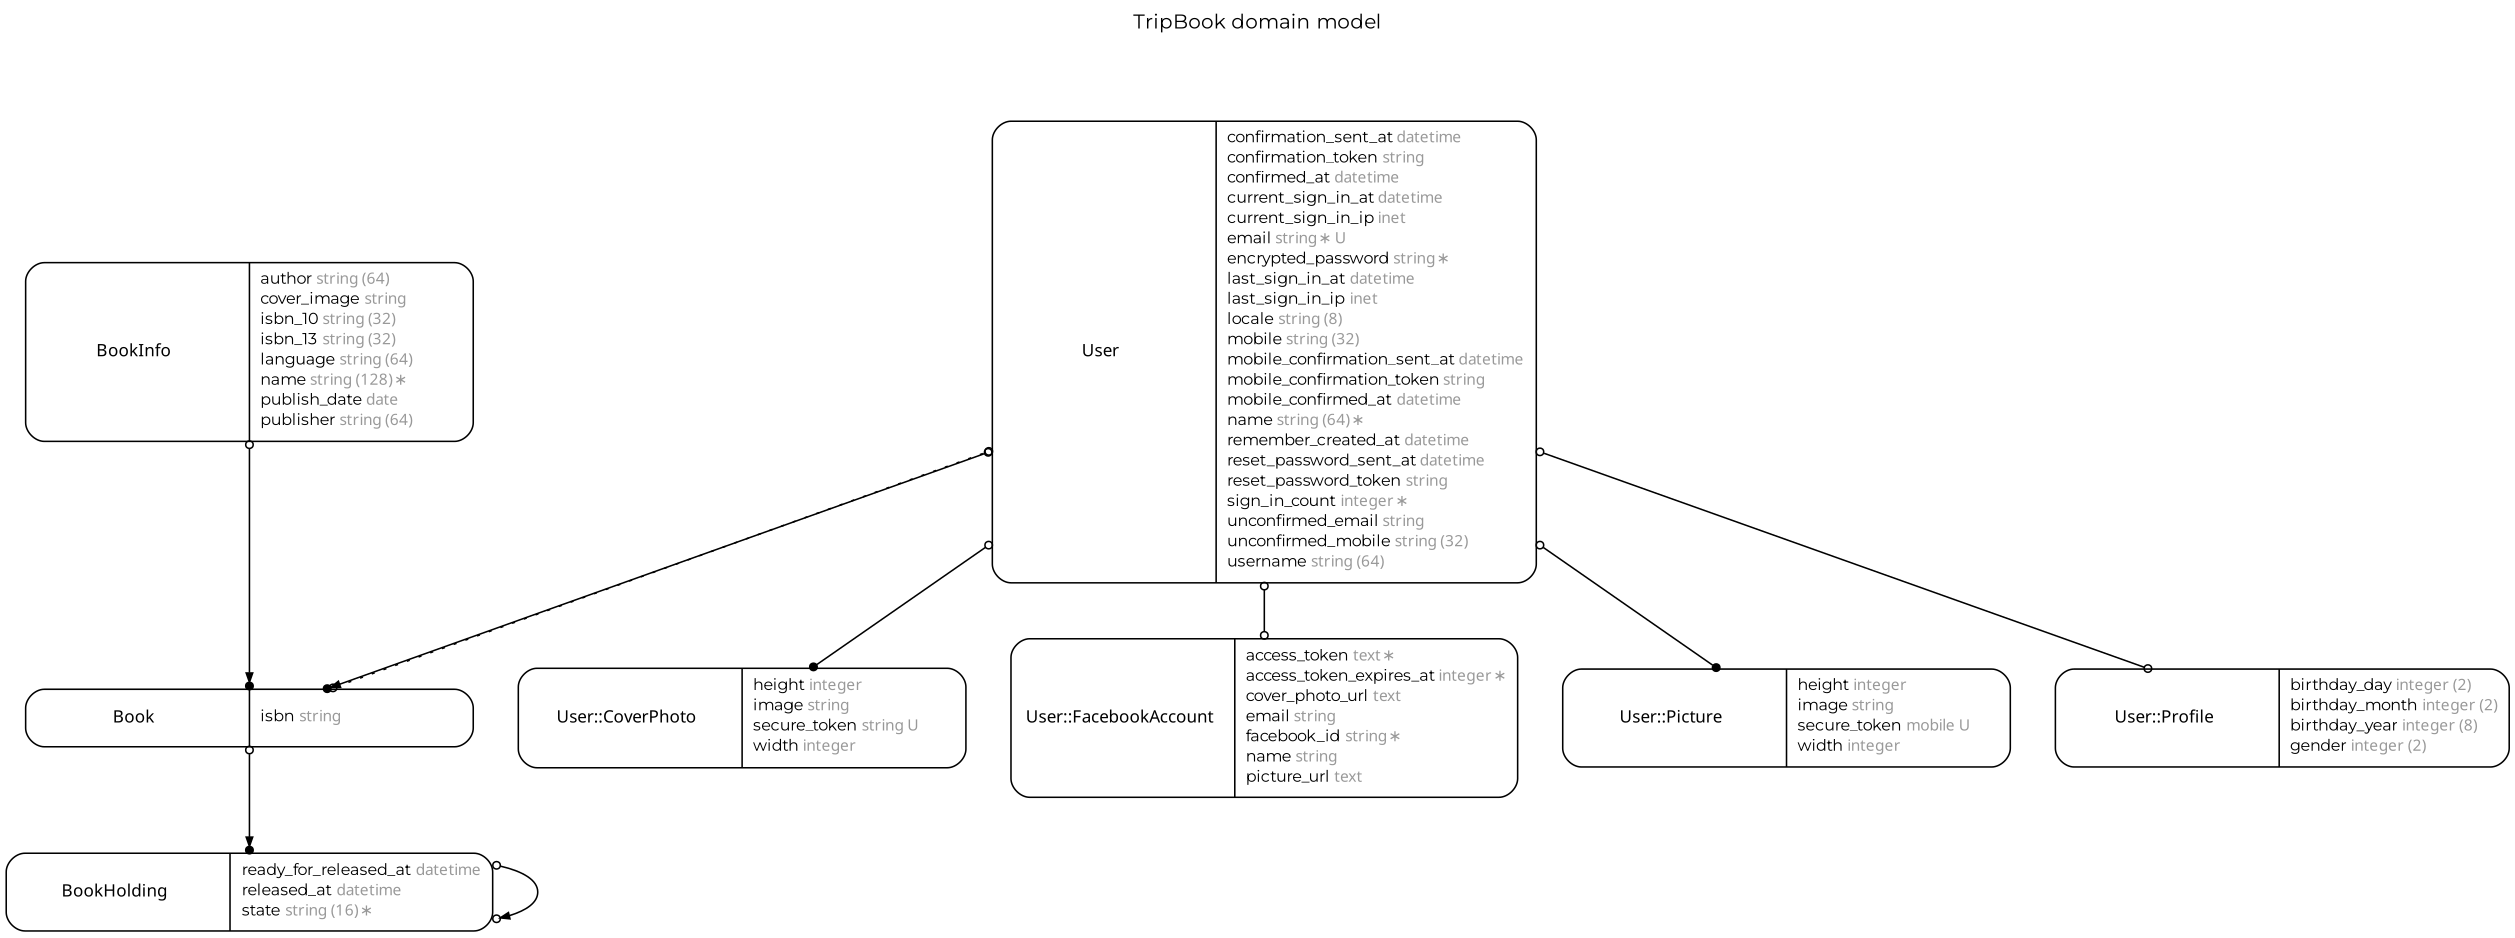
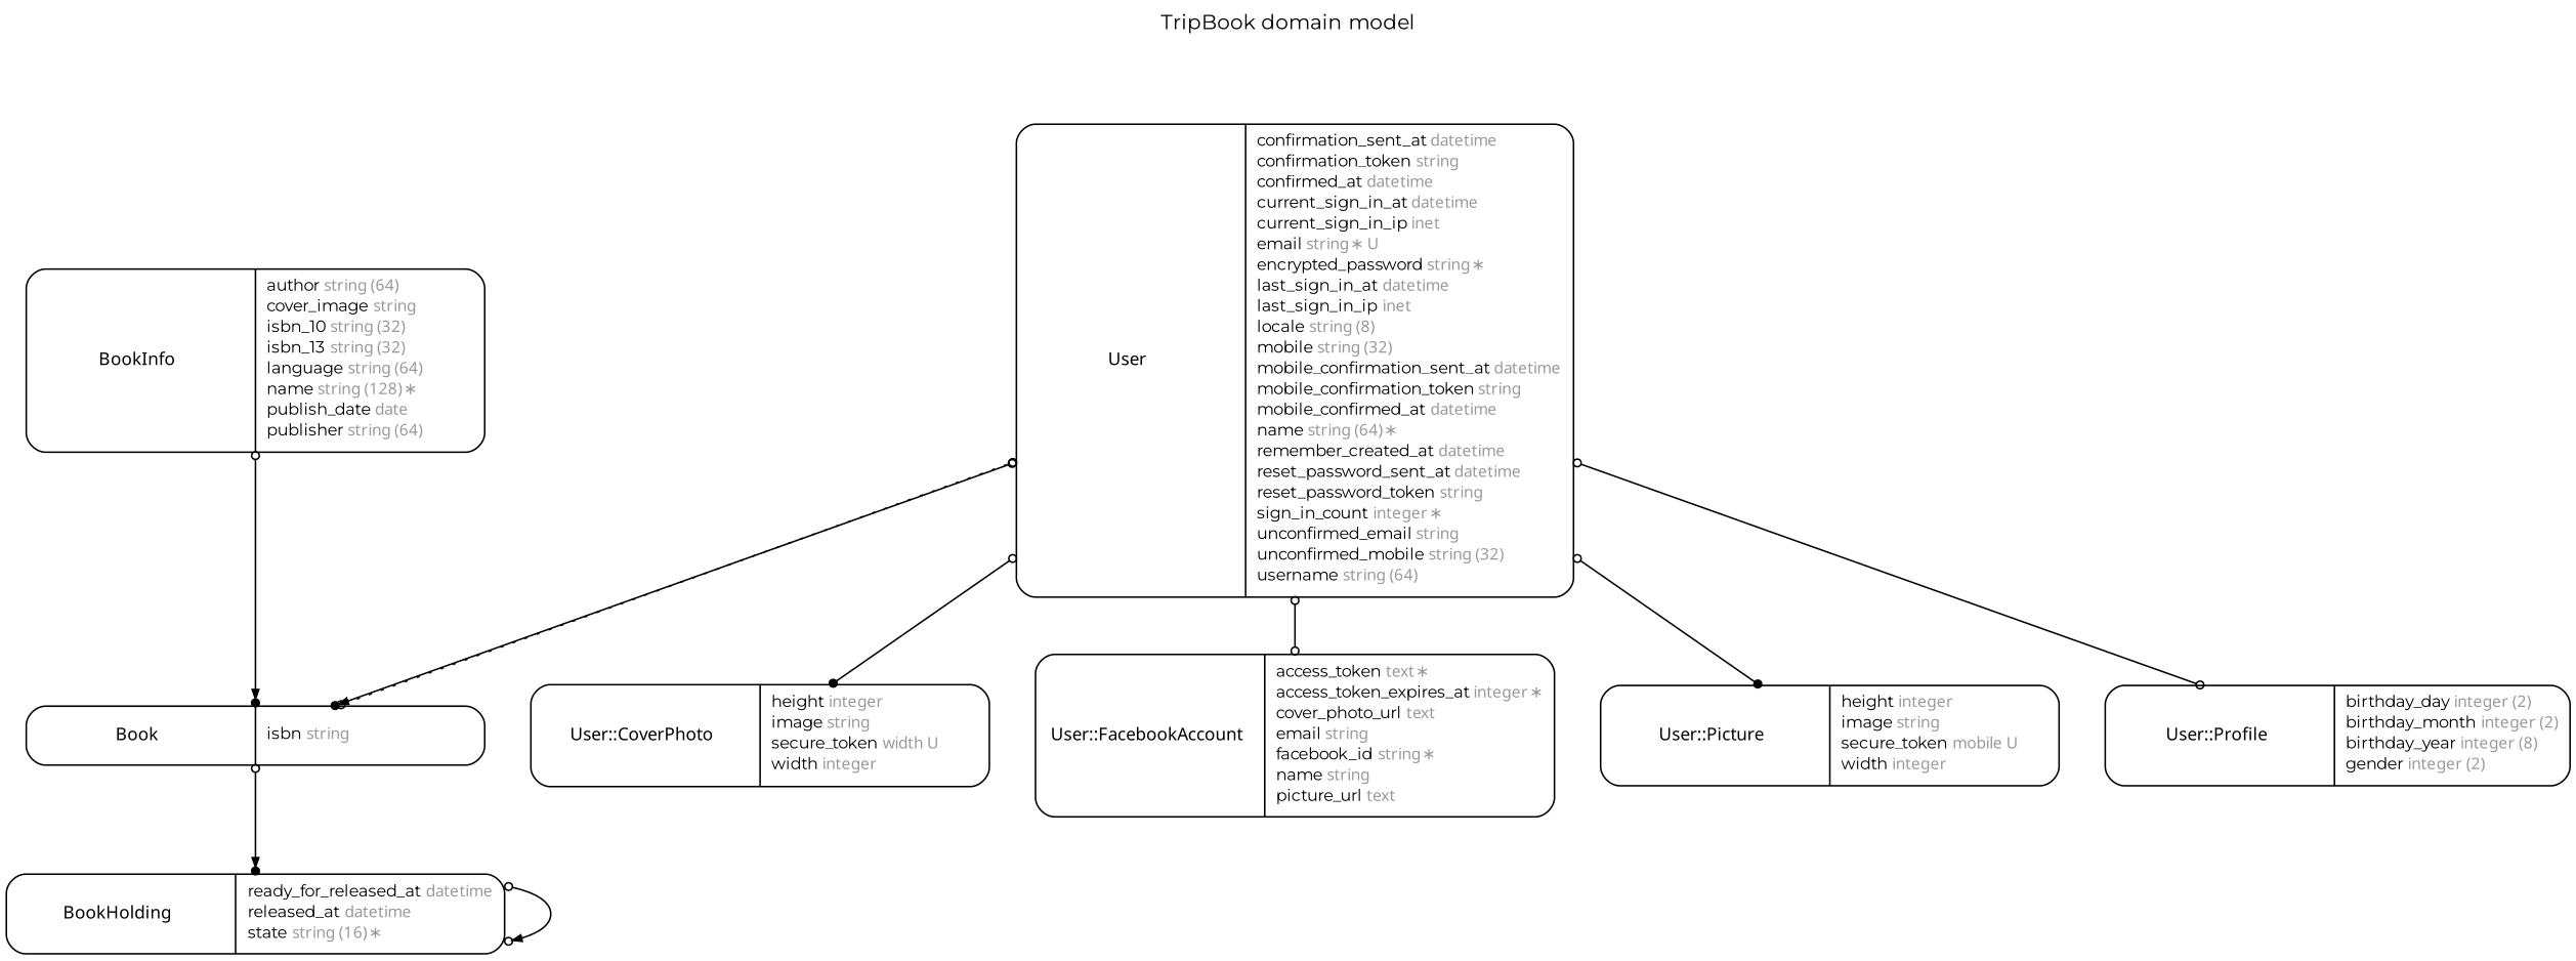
  digraph {
    concentrate=true
    fontname=Montserrat
    fontsize=13
    label="TripBook domain model\n\n"
    labelloc=t
    nodesep=0.4
    rankdir=TB
    ranksep=0.5
    node [fontname=Montserrat fontsize=10 margin="0.07,0.05" penwidth=1.0 shape=Mrecord]
    edge [arrowhead=dotnormal arrowsize=0.6 arrowtail=odot dir=both fontname=Montserrat fontsize=7 labelangle=32 labeldistance=1.8 penwidth=1.0 weight=2]
    n1 [label=<<table border="0" align="center" cellspacing="0.5" cellpadding="0" width="134">   <tr><td align="center" valign="bottom" width="130"><font face="Arial BoldMT" point-size="11">Book</font></td></tr> </table> | <table border="0" align="left" cellspacing="2" cellpadding="0" width="134">   <tr><td align="left" width="130" port="isbn">isbn <font face="Arial ItalicMT" color="grey60">string</font></td></tr> </table> >]
    n2 [label=<<table border="0" align="center" cellspacing="0.5" cellpadding="0" width="134">   <tr><td align="center" valign="bottom" width="130"><font face="Arial BoldMT" point-size="11">BookHolding</font></td></tr> </table> | <table border="0" align="left" cellspacing="2" cellpadding="0" width="134">   <tr><td align="left" width="130" port="ready_for_released_at">ready_for_released_at <font face="Arial ItalicMT" color="grey60">datetime</font></td></tr>   <tr><td align="left" width="130" port="released_at">released_at <font face="Arial ItalicMT" color="grey60">datetime</font></td></tr>   <tr><td align="left" width="130" port="state">state <font face="Arial ItalicMT" color="grey60">string (16) ∗</font></td></tr> </table> >]
    n3 [label=<<table border="0" align="center" cellspacing="0.5" cellpadding="0" width="134">   <tr><td align="center" valign="bottom" width="130"><font face="Arial BoldMT" point-size="11">User</font></td></tr> </table> | <table border="0" align="left" cellspacing="2" cellpadding="0" width="134">   <tr><td align="left" width="130" port="confirmation_sent_at">confirmation_sent_at <font face="Arial ItalicMT" color="grey60">datetime</font></td></tr>   <tr><td align="left" width="130" port="confirmation_token">confirmation_token <font face="Arial ItalicMT" color="grey60">string</font></td></tr>   <tr><td align="left" width="130" port="confirmed_at">confirmed_at <font face="Arial ItalicMT" color="grey60">datetime</font></td></tr>   <tr><td align="left" width="130" port="current_sign_in_at">current_sign_in_at <font face="Arial ItalicMT" color="grey60">datetime</font></td></tr>   <tr><td align="left" width="130" port="current_sign_in_ip">current_sign_in_ip <font face="Arial ItalicMT" color="grey60">inet</font></td></tr>   <tr><td align="left" width="130" port="email">email <font face="Arial ItalicMT" color="grey60">string ∗ U</font></td></tr>   <tr><td align="left" width="130" port="encrypted_password">encrypted_password <font face="Arial ItalicMT" color="grey60">string ∗</font></td></tr>   <tr><td align="left" width="130" port="last_sign_in_at">last_sign_in_at <font face="Arial ItalicMT" color="grey60">datetime</font></td></tr>   <tr><td align="left" width="130" port="last_sign_in_ip">last_sign_in_ip <font face="Arial ItalicMT" color="grey60">inet</font></td></tr>   <tr><td align="left" width="130" port="locale">locale <font face="Arial ItalicMT" color="grey60">string (8)</font></td></tr>   <tr><td align="left" width="130" port="mobile">mobile <font face="Arial ItalicMT" color="grey60">string (32)</font></td></tr>   <tr><td align="left" width="130" port="mobile_confirmation_sent_at">mobile_confirmation_sent_at <font face="Arial ItalicMT" color="grey60">datetime</font></td></tr>   <tr><td align="left" width="130" port="mobile_confirmation_token">mobile_confirmation_token <font face="Arial ItalicMT" color="grey60">string</font></td></tr>   <tr><td align="left" width="130" port="mobile_confirmed_at">mobile_confirmed_at <font face="Arial ItalicMT" color="grey60">datetime</font></td></tr>   <tr><td align="left" width="130" port="name">name <font face="Arial ItalicMT" color="grey60">string (64) ∗</font></td></tr>   <tr><td align="left" width="130" port="remember_created_at">remember_created_at <font face="Arial ItalicMT" color="grey60">datetime</font></td></tr>   <tr><td align="left" width="130" port="reset_password_sent_at">reset_password_sent_at <font face="Arial ItalicMT" color="grey60">datetime</font></td></tr>   <tr><td align="left" width="130" port="reset_password_token">reset_password_token <font face="Arial ItalicMT" color="grey60">string</font></td></tr>   <tr><td align="left" width="130" port="sign_in_count">sign_in_count <font face="Arial ItalicMT" color="grey60">integer ∗</font></td></tr>   <tr><td align="left" width="130" port="unconfirmed_email">unconfirmed_email <font face="Arial ItalicMT" color="grey60">string</font></td></tr>   <tr><td align="left" width="130" port="unconfirmed_mobile">unconfirmed_mobile <font face="Arial ItalicMT" color="grey60">string (32)</font></td></tr>   <tr><td align="left" width="130" port="username">username <font face="Arial ItalicMT" color="grey60">string (64)</font></td></tr> </table> >]
-   n4 [label=<<table border="0" align="center" cellspacing="0.5" cellpadding="0" width="134">   <tr><td align="center" valign="bottom" width="130"><font face="Arial BoldMT" point-size="11">User::CoverPhoto</font></td></tr> </table> | <table border="0" align="left" cellspacing="2" cellpadding="0" width="134">   <tr><td align="left" width="130" port="height">height <font face="Arial ItalicMT" color="grey60">integer</font></td></tr>   <tr><td align="left" width="130" port="image">image <font face="Arial ItalicMT" color="grey60">string</font></td></tr>   <tr><td align="left" width="130" port="secure_token">secure_token <font face="Arial ItalicMT" color="grey60">string U</font></td></tr>   <tr><td align="left" width="130" port="width">width <font face="Arial ItalicMT" color="grey60">integer</font></td></tr> </table> >]
+   n4 [label=<<table border="0" align="center" cellspacing="0.5" cellpadding="0" width="134">   <tr><td align="center" valign="bottom" width="130"><font face="Arial BoldMT" point-size="11">User::CoverPhoto</font></td></tr> </table> | <table border="0" align="left" cellspacing="2" cellpadding="0" width="134">   <tr><td align="left" width="130" port="height">height <font face="Arial ItalicMT" color="grey60">integer</font></td></tr>   <tr><td align="left" width="130" port="image">image <font face="Arial ItalicMT" color="grey60">string</font></td></tr>   <tr><td align="left" width="130" port="secure_token">secure_token <font face="Arial ItalicMT" color="grey60">width U</font></td></tr>   <tr><td align="left" width="130" port="width">width <font face="Arial ItalicMT" color="grey60">integer</font></td></tr> </table> >]
    n5 [label=<<table border="0" align="center" cellspacing="0.5" cellpadding="0" width="134">   <tr><td align="center" valign="bottom" width="130"><font face="Arial BoldMT" point-size="11">User::FacebookAccount</font></td></tr> </table> | <table border="0" align="left" cellspacing="2" cellpadding="0" width="134">   <tr><td align="left" width="130" port="access_token">access_token <font face="Arial ItalicMT" color="grey60">text ∗</font></td></tr>   <tr><td align="left" width="130" port="access_token_expires_at">access_token_expires_at <font face="Arial ItalicMT" color="grey60">integer ∗</font></td></tr>   <tr><td align="left" width="130" port="cover_photo_url">cover_photo_url <font face="Arial ItalicMT" color="grey60">text</font></td></tr>   <tr><td align="left" width="130" port="email">email <font face="Arial ItalicMT" color="grey60">string</font></td></tr>   <tr><td align="left" width="130" port="facebook_id">facebook_id <font face="Arial ItalicMT" color="grey60">string ∗</font></td></tr>   <tr><td align="left" width="130" port="name">name <font face="Arial ItalicMT" color="grey60">string</font></td></tr>   <tr><td align="left" width="130" port="picture_url">picture_url <font face="Arial ItalicMT" color="grey60">text</font></td></tr> </table> >]
    n6 [label=<<table border="0" align="center" cellspacing="0.5" cellpadding="0" width="134">   <tr><td align="center" valign="bottom" width="130"><font face="Arial BoldMT" point-size="11">User::Picture</font></td></tr> </table> | <table border="0" align="left" cellspacing="2" cellpadding="0" width="134">   <tr><td align="left" width="130" port="height">height <font face="Arial ItalicMT" color="grey60">integer</font></td></tr>   <tr><td align="left" width="130" port="image">image <font face="Arial ItalicMT" color="grey60">string</font></td></tr>   <tr><td align="left" width="130" port="secure_token">secure_token <font face="Arial ItalicMT" color="grey60">mobile U</font></td></tr>   <tr><td align="left" width="130" port="width">width <font face="Arial ItalicMT" color="grey60">integer</font></td></tr> </table> >]
    n7 [label=<<table border="0" align="center" cellspacing="0.5" cellpadding="0" width="134">   <tr><td align="center" valign="bottom" width="130"><font face="Arial BoldMT" point-size="11">User::Profile</font></td></tr> </table> | <table border="0" align="left" cellspacing="2" cellpadding="0" width="134">   <tr><td align="left" width="130" port="birthday_day">birthday_day <font face="Arial ItalicMT" color="grey60">integer (2)</font></td></tr>   <tr><td align="left" width="130" port="birthday_month">birthday_month <font face="Arial ItalicMT" color="grey60">integer (2)</font></td></tr>   <tr><td align="left" width="130" port="birthday_year">birthday_year <font face="Arial ItalicMT" color="grey60">integer (8)</font></td></tr>   <tr><td align="left" width="130" port="gender">gender <font face="Arial ItalicMT" color="grey60">integer (2)</font></td></tr> </table> >]
    n8 [label=<<table border="0" align="center" cellspacing="0.5" cellpadding="0" width="134">   <tr><td align="center" valign="bottom" width="130"><font face="Arial BoldMT" point-size="11">BookInfo</font></td></tr> </table> | <table border="0" align="left" cellspacing="2" cellpadding="0" width="134">   <tr><td align="left" width="130" port="author">author <font face="Arial ItalicMT" color="grey60">string (64)</font></td></tr>   <tr><td align="left" width="130" port="cover_image">cover_image <font face="Arial ItalicMT" color="grey60">string</font></td></tr>   <tr><td align="left" width="130" port="isbn_10">isbn_10 <font face="Arial ItalicMT" color="grey60">string (32)</font></td></tr>   <tr><td align="left" width="130" port="isbn_13">isbn_13 <font face="Arial ItalicMT" color="grey60">string (32)</font></td></tr>   <tr><td align="left" width="130" port="language">language <font face="Arial ItalicMT" color="grey60">string (64)</font></td></tr>   <tr><td align="left" width="130" port="name">name <font face="Arial ItalicMT" color="grey60">string (128) ∗</font></td></tr>   <tr><td align="left" width="130" port="publish_date">publish_date <font face="Arial ItalicMT" color="grey60">date</font></td></tr>   <tr><td align="left" width="130" port="publisher">publisher <font face="Arial ItalicMT" color="grey60">string (64)</font></td></tr> </table> >]
    n1 -> n2 [weight=3]
    n1 -> n3 [arrowhead=odot constraint=false style=dotted weight=1]
    n2 -> n2 [arrowhead=odotnormal weight=1]
    n3 -> n1
    n3 -> n1 [arrowhead=odotnormal constraint=false style=dotted]
    n3 -> n1 [arrowhead=odotnormal constraint=false style=dotted weight=1]
    n3 -> n4 [arrowhead=dot]
    n3 -> n5 [arrowhead=odot]
    n3 -> n6 [arrowhead=dot]
    n3 -> n7 [arrowhead=odot]
    n8 -> n1
  }
